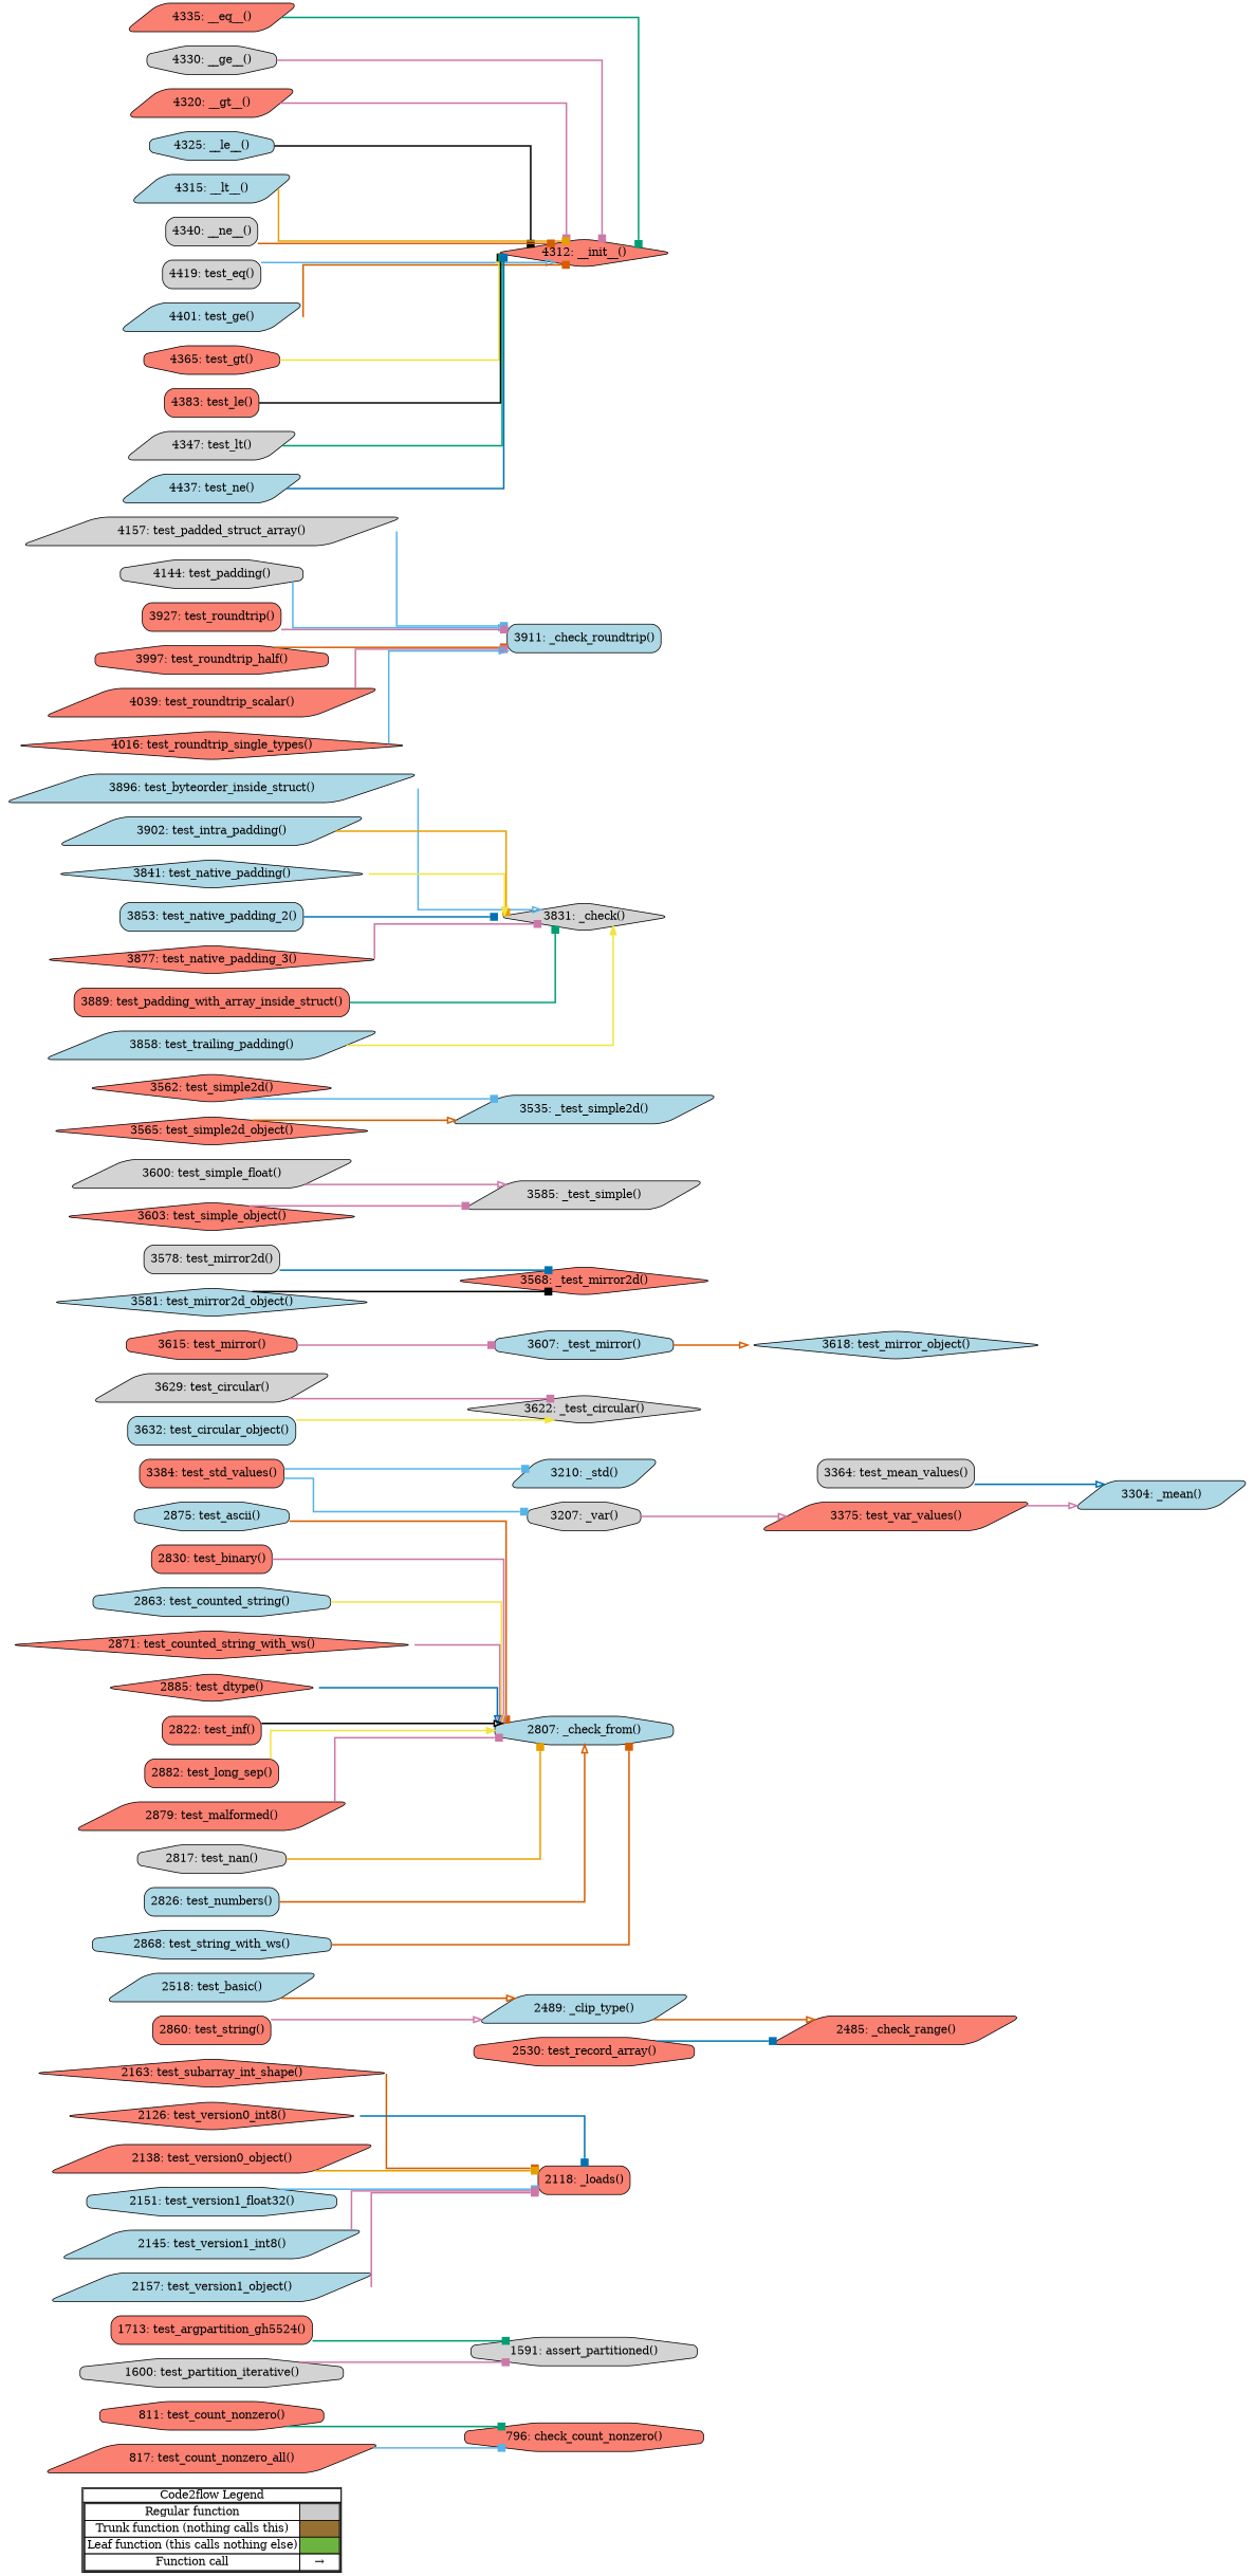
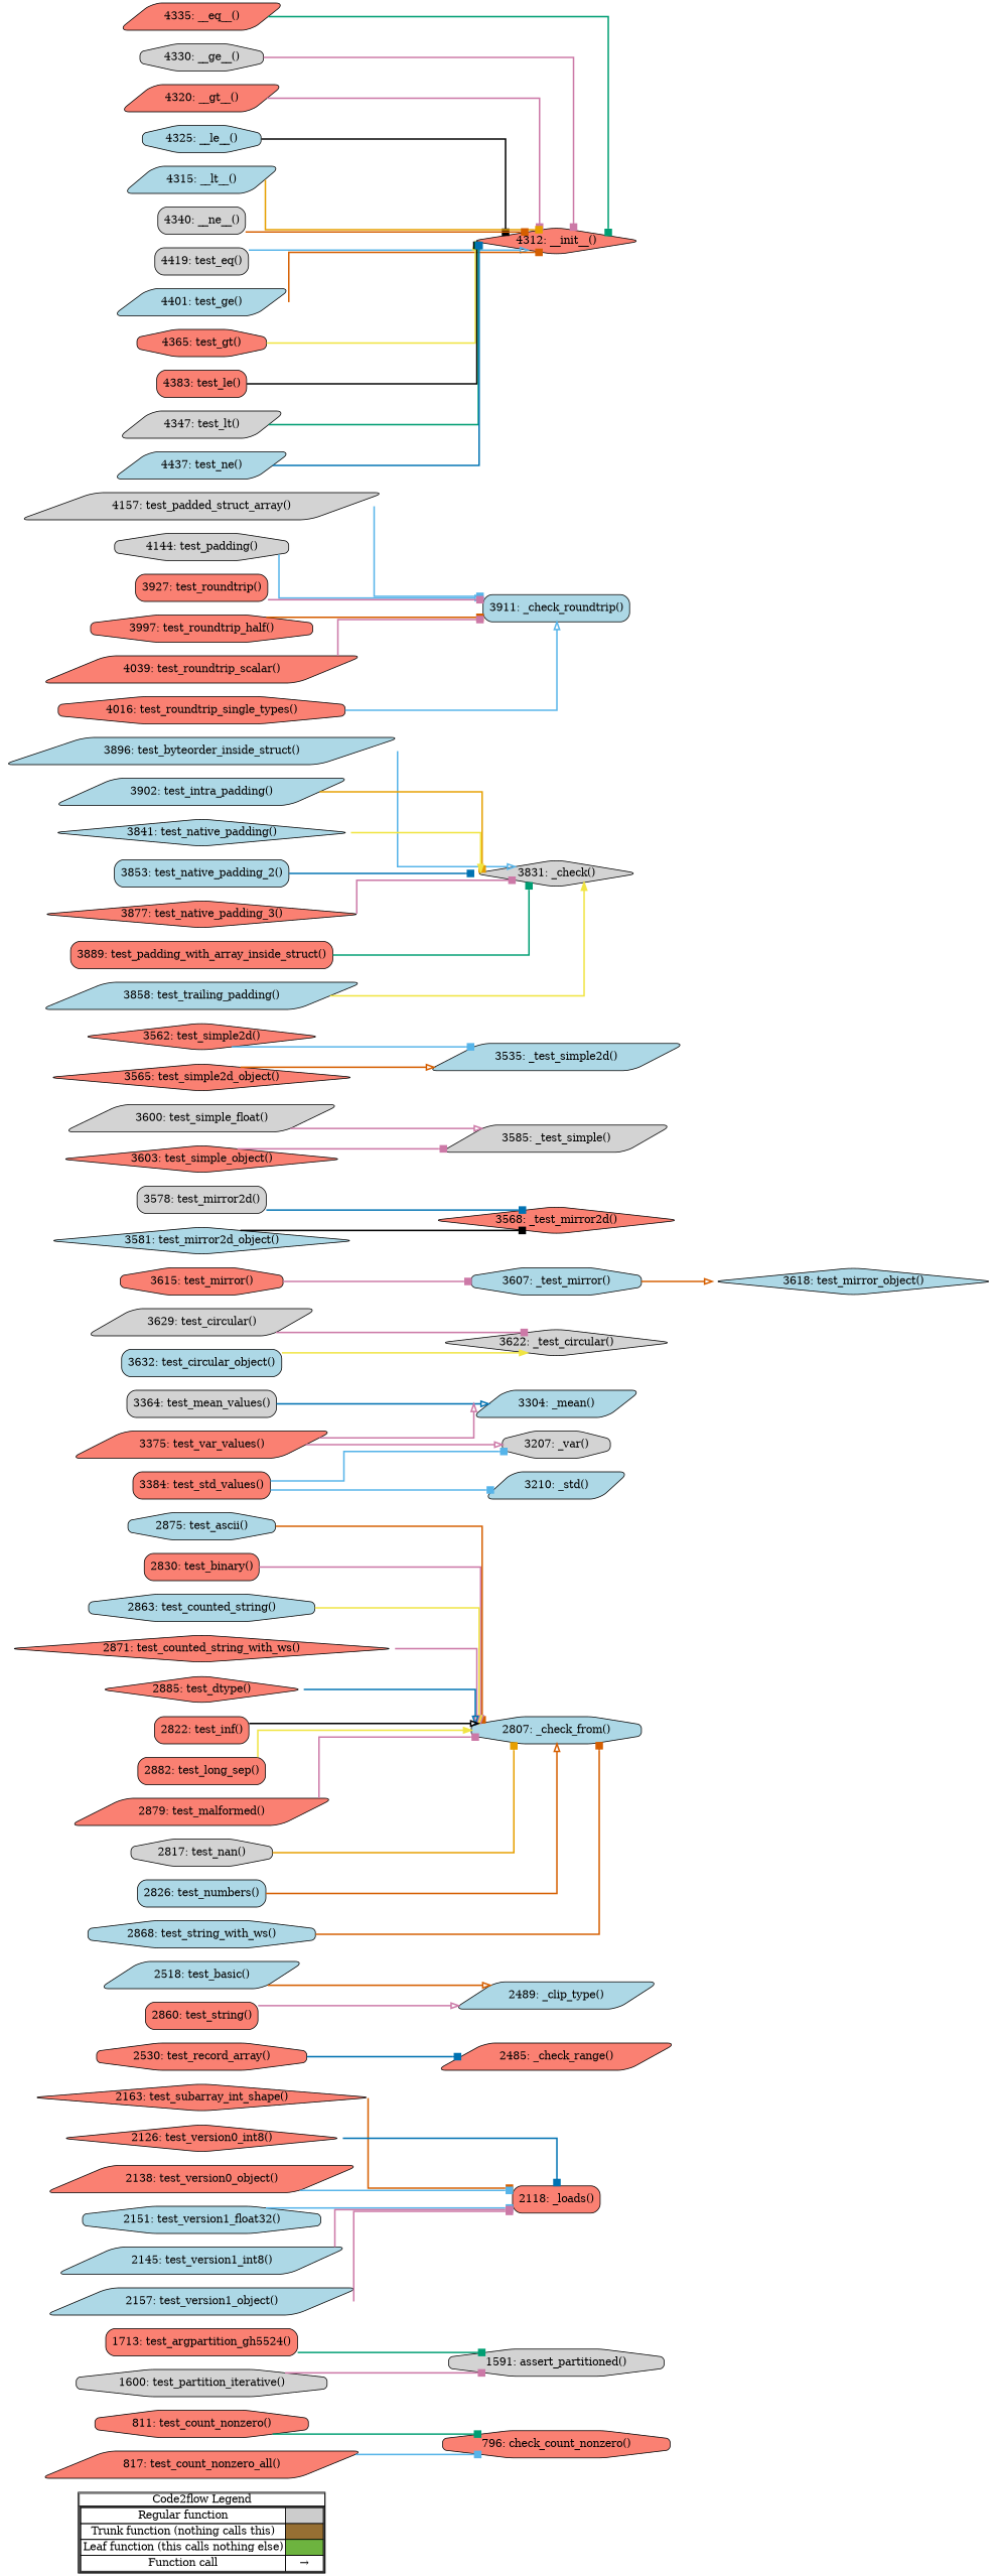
  digraph {
    concentrate=true
    rankdir=LR
    splines=ortho
    node [shape=parallelogram fillcolor=salmon style="rounded,filled"]
    edge [color="#CC79A7" penwidth=2]
    n1 [label=<         <table cellspacing="0" cellpadding="0" border="1"><tr><td>Code2flow Legend</td></tr><tr><td>         <table cellspacing="0">         <tr><td>Regular function</td><td width="50px" bgcolor='#cccccc'></td></tr>         <tr><td>Trunk function (nothing calls this)</td><td bgcolor='#966F33'></td></tr>         <tr><td>Leaf function (this calls nothing else)</td><td bgcolor='#6db33f'></td></tr>         <tr><td>Function call</td><td><font color='black'>&#8594;</font></td></tr>         </table></td></tr></table>         > margin=0 shape=none fillcolor="" style=""]
    n2 [label="796: check_count_nonzero()" shape=octagon]
    n3 [label="811: test_count_nonzero()" shape=octagon]
    n4 [label="817: test_count_nonzero_all()"]
    n5 [fillcolor=lightgrey label="1591: assert_partitioned()" shape=octagon]
    n6 [label="1713: test_argpartition_gh5524()" shape=box]
    n7 [fillcolor=lightgrey label="1600: test_partition_iterative()" shape=octagon]
    n8 [label="2118: _loads()" shape=box]
    n9 [label="2163: test_subarray_int_shape()" shape=diamond]
    n10 [label="2126: test_version0_int8()" shape=diamond]
    n11 [label="2138: test_version0_object()"]
    n12 [fillcolor=lightblue label="2151: test_version1_float32()" shape=octagon]
    n13 [fillcolor=lightblue label="2145: test_version1_int8()"]
    n14 [fillcolor=lightblue label="2157: test_version1_object()"]
    n15 [label="2485: _check_range()"]
    n16 [fillcolor=lightblue label="2489: _clip_type()"]
    n17 [fillcolor=lightblue label="2518: test_basic()"]
    n18 [label="2530: test_record_array()" shape=octagon]
    n19 [fillcolor=lightblue label="2807: _check_from()" shape=octagon]
    n20 [fillcolor=lightblue label="2875: test_ascii()" shape=octagon]
    n21 [label="2830: test_binary()" shape=box]
    n22 [fillcolor=lightblue label="2863: test_counted_string()" shape=octagon]
    n23 [label="2871: test_counted_string_with_ws()" shape=diamond]
    n24 [label="2885: test_dtype()" shape=diamond]
    n25 [label="2822: test_inf()" shape=box]
    n26 [label="2882: test_long_sep()" shape=box]
    n27 [label="2879: test_malformed()"]
    n28 [fillcolor=lightgrey label="2817: test_nan()" shape=octagon]
    n29 [fillcolor=lightblue label="2826: test_numbers()" shape=box]
    n30 [label="2860: test_string()" shape=box]
    n31 [fillcolor=lightblue label="2868: test_string_with_ws()" shape=octagon]
    n32 [fillcolor=lightgrey label="3364: test_mean_values()" shape=box]
    n33 [label="3384: test_std_values()" shape=box]
    n34 [label="3375: test_var_values()"]
    n35 [fillcolor=lightgrey label="3622: _test_circular()" shape=diamond]
    n36 [fillcolor=lightblue label="3607: _test_mirror()" shape=octagon]
    n37 [label="3568: _test_mirror2d()" shape=diamond]
    n38 [fillcolor=lightgrey label="3585: _test_simple()"]
    n39 [fillcolor=lightblue label="3535: _test_simple2d()"]
    n40 [fillcolor=lightgrey label="3629: test_circular()"]
    n41 [fillcolor=lightblue label="3632: test_circular_object()" shape=box]
    n42 [label="3615: test_mirror()" shape=octagon]
    n43 [fillcolor=lightgrey label="3578: test_mirror2d()" shape=box]
    n44 [fillcolor=lightblue label="3581: test_mirror2d_object()" shape=diamond]
    n45 [fillcolor=lightblue label="3618: test_mirror_object()" shape=diamond]
    n46 [label="3562: test_simple2d()" shape=diamond]
    n47 [label="3565: test_simple2d_object()" shape=diamond]
    n48 [fillcolor=lightgrey label="3600: test_simple_float()"]
    n49 [label="3603: test_simple_object()" shape=diamond]
    n50 [fillcolor=lightgrey label="3831: _check()" shape=diamond]
    n51 [fillcolor=lightblue label="3896: test_byteorder_inside_struct()"]
    n52 [fillcolor=lightblue label="3902: test_intra_padding()"]
    n53 [fillcolor=lightblue label="3841: test_native_padding()" shape=diamond]
    n54 [fillcolor=lightblue label="3853: test_native_padding_2()" shape=box]
    n55 [label="3877: test_native_padding_3()" shape=diamond]
    n56 [label="3889: test_padding_with_array_inside_struct()" shape=box]
    n57 [fillcolor=lightblue label="3858: test_trailing_padding()"]
    n58 [fillcolor=lightblue label="3911: _check_roundtrip()" shape=box]
    n59 [fillcolor=lightgrey label="4157: test_padded_struct_array()"]
    n60 [fillcolor=lightgrey label="4144: test_padding()" shape=octagon]
    n61 [label="3927: test_roundtrip()" shape=box]
    n62 [label="3997: test_roundtrip_half()" shape=octagon]
    n63 [label="4039: test_roundtrip_scalar()"]
-   n64 [label="4016: test_roundtrip_single_types()" shape=diamond]
+   n64 [label="4016: test_roundtrip_single_types()" shape=octagon]
    n65 [label="4335: __eq__()"]
    n66 [fillcolor=lightgrey label="4330: __ge__()" shape=octagon]
    n67 [label="4320: __gt__()"]
    n68 [label="4312: __init__()" shape=diamond]
    n69 [fillcolor=lightblue label="4325: __le__()" shape=octagon]
    n70 [fillcolor=lightblue label="4315: __lt__()"]
    n71 [fillcolor=lightgrey label="4340: __ne__()" shape=box]
    n72 [fillcolor=lightgrey label="4419: test_eq()" shape=box]
    n73 [fillcolor=lightblue label="4401: test_ge()"]
    n74 [label="4365: test_gt()" shape=octagon]
    n75 [label="4383: test_le()" shape=box]
    n76 [fillcolor=lightgrey label="4347: test_lt()"]
    n77 [fillcolor=lightblue label="4437: test_ne()"]
    n78 [fillcolor=lightblue label="3304: _mean()"]
    n79 [fillcolor=lightblue label="3210: _std()"]
    n80 [fillcolor=lightgrey label="3207: _var()" shape=octagon]
    subgraph sub_1 {
      label=legend
      rank=min
      n1
    }
    subgraph sub_2 {
      label="File: test_multiarray"
      style=dotted
      n78
      n79
      n80
      subgraph sub_3 {
        label="Class: TestBool"
        style=dotted
        n2
        n3
        n4
      }
      subgraph sub_4 {
        label="Class: TestMethods"
        style=dotted
        n5
        n6
        n7
      }
      subgraph sub_5 {
        label="Class: TestPickling"
        style=dotted
        n8
        n9
        n10
        n11
        n12
        n13
        n14
      }
      subgraph sub_6 {
        label="Class: TestClip"
        style=dotted
        n15
        n16
        n17
        n18
      }
      subgraph sub_7 {
        label="Class: TestIO"
        style=dotted
        n19
        n20
        n21
        n22
        n23
        n24
        n25
        n26
        n27
        n28
        n29
        n30
        n31
      }
      subgraph sub_8 {
        label="Class: TestStats"
        style=dotted
        n32
        n33
        n34
      }
      subgraph sub_9 {
        label="Class: TestNeighborhoodIter"
        style=dotted
        n35
        n36
        n37
        n38
        n39
        n40
        n41
        n42
        n43
        n44
        n45
        n46
        n47
        n48
        n49
      }
      subgraph sub_10 {
        label="Class: TestPEP3118Dtype"
        style=dotted
        n50
        n51
        n52
        n53
        n54
        n55
        n56
        n57
      }
      subgraph sub_11 {
        label="Class: TestNewBufferProtocol"
        style=dotted
        n58
        n59
        n60
        n61
        n62
        n63
        n64
      }
      subgraph sub_12 {
        label="Class: PriorityNdarray"
        style=dotted
        n65
        n66
        n67
        n68
        n69
        n70
        n71
      }
      subgraph sub_13 {
        label="Class: TestArrayPriority"
        style=dotted
        n72
        n73
        n74
        n75
        n76
        n77
      }
    }
    n3 -> n2 [arrowhead=box color="#009E73"]
    n4 -> n2 [arrowhead=box color="#56B4E9"]
    n6 -> n5 [arrowhead=box color="#009E73"]
    n7 -> n5 [arrowhead=box]
    n7 -> n5
    n7 -> n5
    n7 -> n5
    n7 -> n5
    n7 -> n5
    n7 -> n5
    n7 -> n5
    n7 -> n5
    n7 -> n5
    n9 -> n8 [arrowhead=box color="#D55E00"]
    n10 -> n8 [arrowhead=box color="#0072B2"]
-   n11 -> n8 [arrowhead=box color="#E69F00"]
+   n11 -> n8 [arrowhead=box color="#56B4E9"]
    n12 -> n8 [arrowhead=box color="#56B4E9"]
    n13 -> n8 [arrowhead=box]
    n14 -> n8 [arrowhead=box]
-   n16 -> n15 [arrowhead=onormal color="#D55E00"]
    n17 -> n16 [arrowhead=onormal color="#D55E00"]
    n17 -> n16 [color="#D55E00"]
    n17 -> n16 [color="#D55E00"]
    n17 -> n16 [color="#D55E00"]
    n17 -> n16 [color="#D55E00"]
    n17 -> n16 [color="#D55E00"]
    n18 -> n15 [arrowhead=box color="#0072B2"]
    n20 -> n19 [arrowhead=box color="#D55E00"]
    n20 -> n19 [color="#D55E00"]
    n21 -> n19 [arrowhead=onormal]
    n22 -> n19 [color="#F0E442"]
    n22 -> n19 [color="#F0E442"]
    n22 -> n19 [color="#F0E442"]
    n23 -> n19 [arrowhead=onormal]
    n24 -> n19 [arrowhead=onormal color="#0072B2"]
    n25 -> n19 [arrowhead=onormal color="#000000"]
    n26 -> n19 [color="#F0E442"]
    n27 -> n19 [arrowhead=box]
    n28 -> n19 [arrowhead=box color="#E69F00"]
    n29 -> n19 [arrowhead=onormal color="#D55E00"]
    n30 -> n16 [arrowhead=onormal]
    n31 -> n19 [arrowhead=box color="#D55E00"]
    n32 -> n78 [arrowhead=onormal color="#0072B2"]
    n32 -> n78 [color="#0072B2"]
    n33 -> n79 [arrowhead=box color="#56B4E9"]
    n33 -> n80 [arrowhead=box color="#56B4E9"]
    n34 -> n78 [arrowhead=onormal]
    n34 -> n78
-   n80 -> n34 [arrowhead=onormal]
+   n34 -> n80 [arrowhead=onormal]
    n36 -> n45 [arrowhead=onormal color="#D55E00"]
    n40 -> n35 [arrowhead=box]
    n41 -> n35 [color="#F0E442"]
    n42 -> n36 [arrowhead=box]
    n43 -> n37 [arrowhead=box color="#0072B2"]
    n44 -> n37 [arrowhead=box color="#000000"]
    n46 -> n39 [arrowhead=box color="#56B4E9"]
    n47 -> n39 [arrowhead=onormal color="#D55E00"]
    n48 -> n38 [arrowhead=onormal]
    n49 -> n38 [arrowhead=box]
    n51 -> n50 [arrowhead=onormal color="#56B4E9"]
    n52 -> n50 [arrowhead=box color="#E69F00"]
    n53 -> n50 [color="#F0E442"]
    n53 -> n50 [color="#F0E442"]
    n54 -> n50 [arrowhead=box color="#0072B2"]
    n54 -> n50 [color="#0072B2"]
    n55 -> n50 [arrowhead=box]
    n55 -> n50
    n56 -> n50 [arrowhead=box color="#009E73"]
    n57 -> n50 [color="#F0E442"]
    n57 -> n50 [color="#F0E442"]
    n57 -> n50 [color="#F0E442"]
    n57 -> n50 [color="#F0E442"]
    n57 -> n50 [color="#F0E442"]
    n57 -> n50 [color="#F0E442"]
    n57 -> n50 [color="#F0E442"]
    n57 -> n50 [color="#F0E442"]
    n57 -> n50 [color="#F0E442"]
    n57 -> n50 [color="#F0E442"]
    n59 -> n58 [arrowhead=box color="#56B4E9"]
    n59 -> n58 [color="#56B4E9"]
    n59 -> n58 [color="#56B4E9"]
    n60 -> n58 [arrowhead=onormal color="#56B4E9"]
    n61 -> n58 [arrowhead=box]
    n61 -> n58
    n61 -> n58
    n61 -> n58
    n61 -> n58
    n61 -> n58
    n61 -> n58
    n61 -> n58
    n61 -> n58
    n61 -> n58
    n61 -> n58
    n61 -> n58
    n62 -> n58 [arrowhead=box color="#D55E00"]
    n62 -> n58 [color="#D55E00"]
    n63 -> n58 [arrowhead=box]
    n64 -> n58 [arrowhead=onormal color="#56B4E9"]
    n64 -> n58 [color="#56B4E9"]
    n64 -> n58 [color="#56B4E9"]
    n65 -> n68 [arrowhead=box color="#009E73"]
    n66 -> n68 [arrowhead=box]
    n67 -> n68 [arrowhead=box]
    n69 -> n68 [arrowhead=box color="#000000"]
    n70 -> n68 [arrowhead=box color="#E69F00"]
    n71 -> n68 [arrowhead=box color="#D55E00"]
    n72 -> n68 [arrowhead=onormal color="#56B4E9"]
    n72 -> n68 [color="#56B4E9"]
    n73 -> n68 [arrowhead=box color="#D55E00"]
    n73 -> n68 [color="#D55E00"]
    n74 -> n68 [color="#F0E442"]
    n74 -> n68 [color="#F0E442"]
    n75 -> n68 [arrowhead=box color="#000000"]
    n75 -> n68 [color="#000000"]
    n76 -> n68 [arrowhead=box color="#009E73"]
    n76 -> n68 [color="#009E73"]
    n77 -> n68 [arrowhead=box color="#0072B2"]
    n77 -> n68 [color="#0072B2"]
  }
